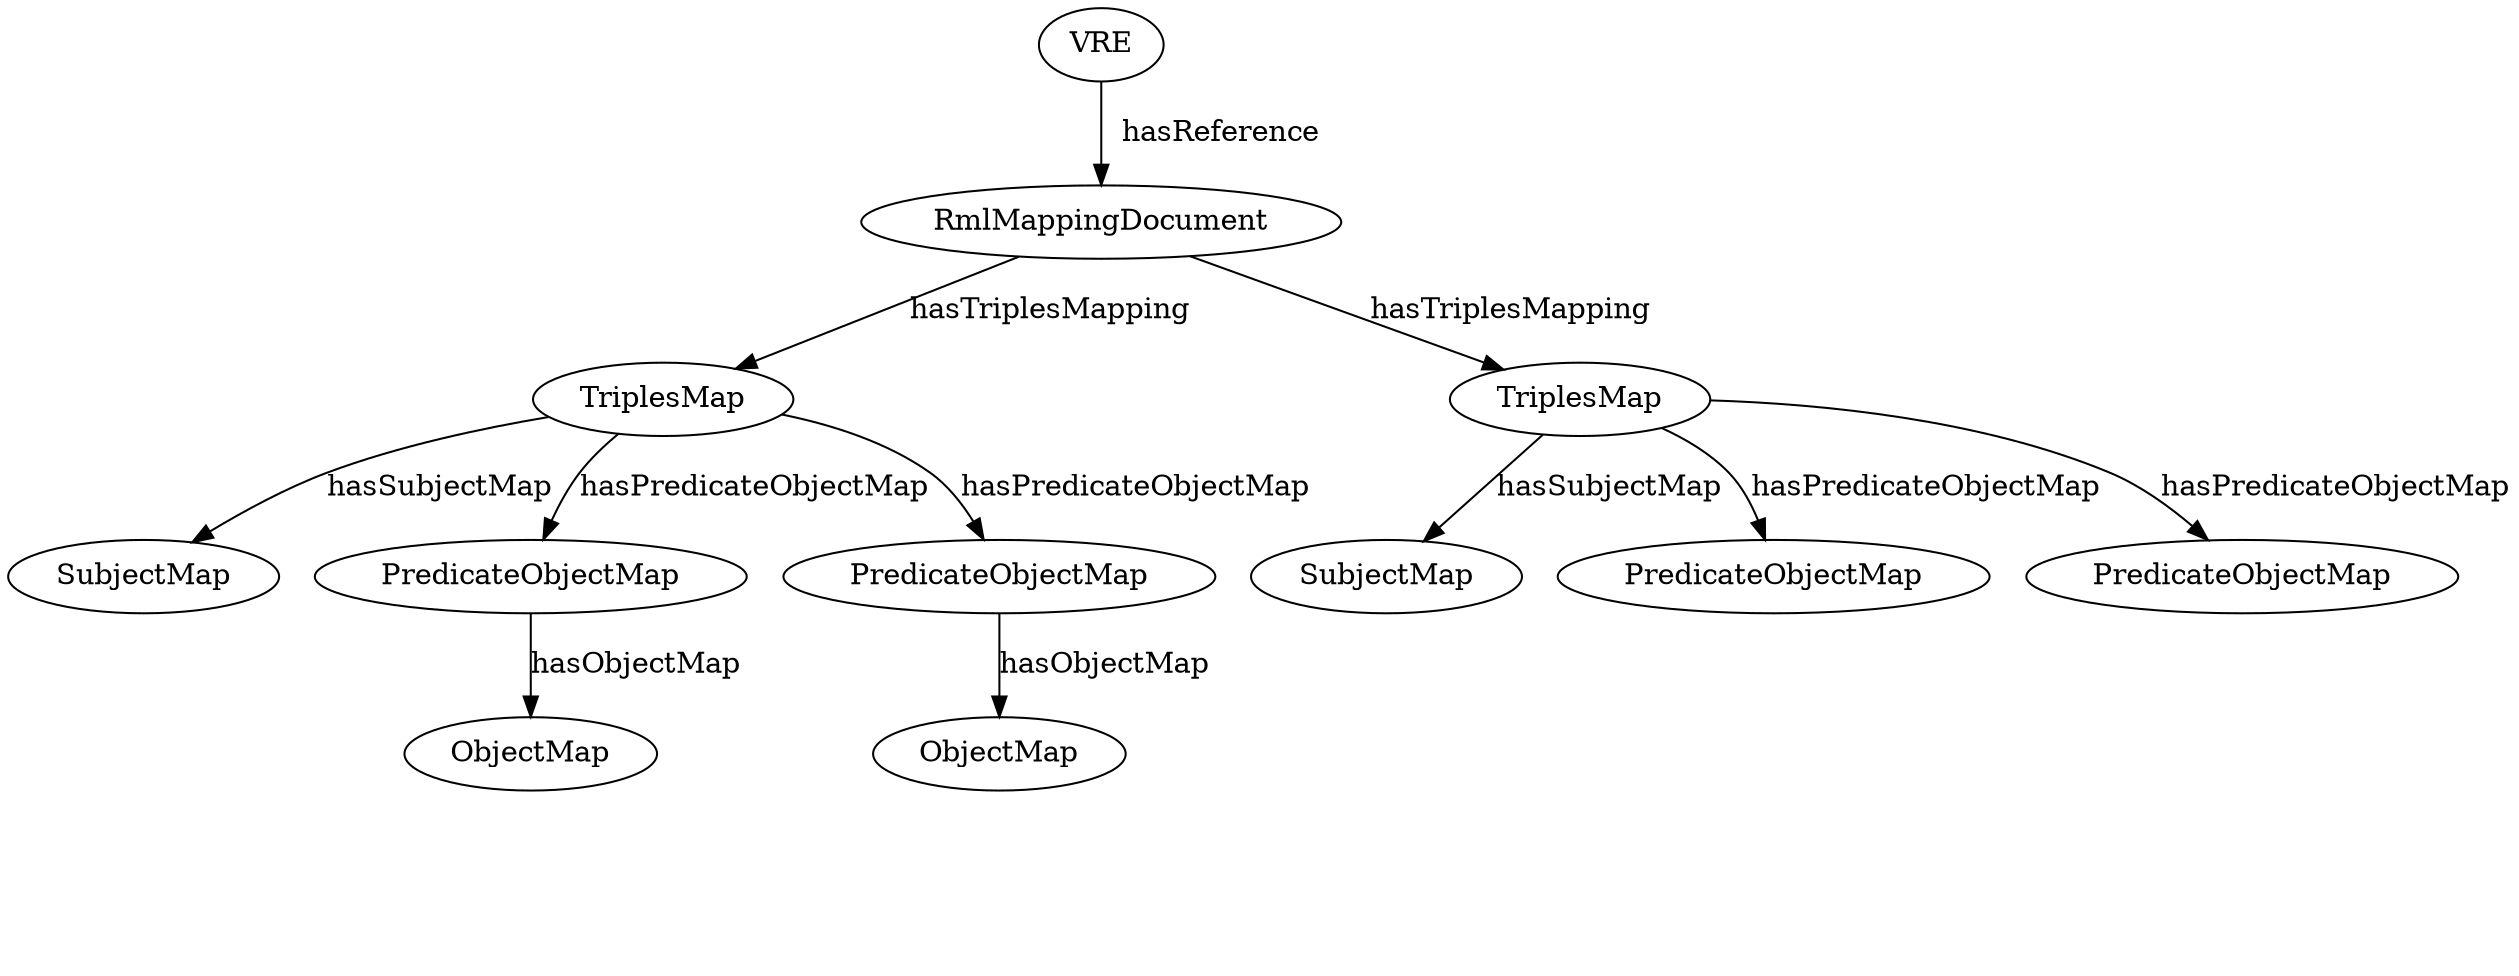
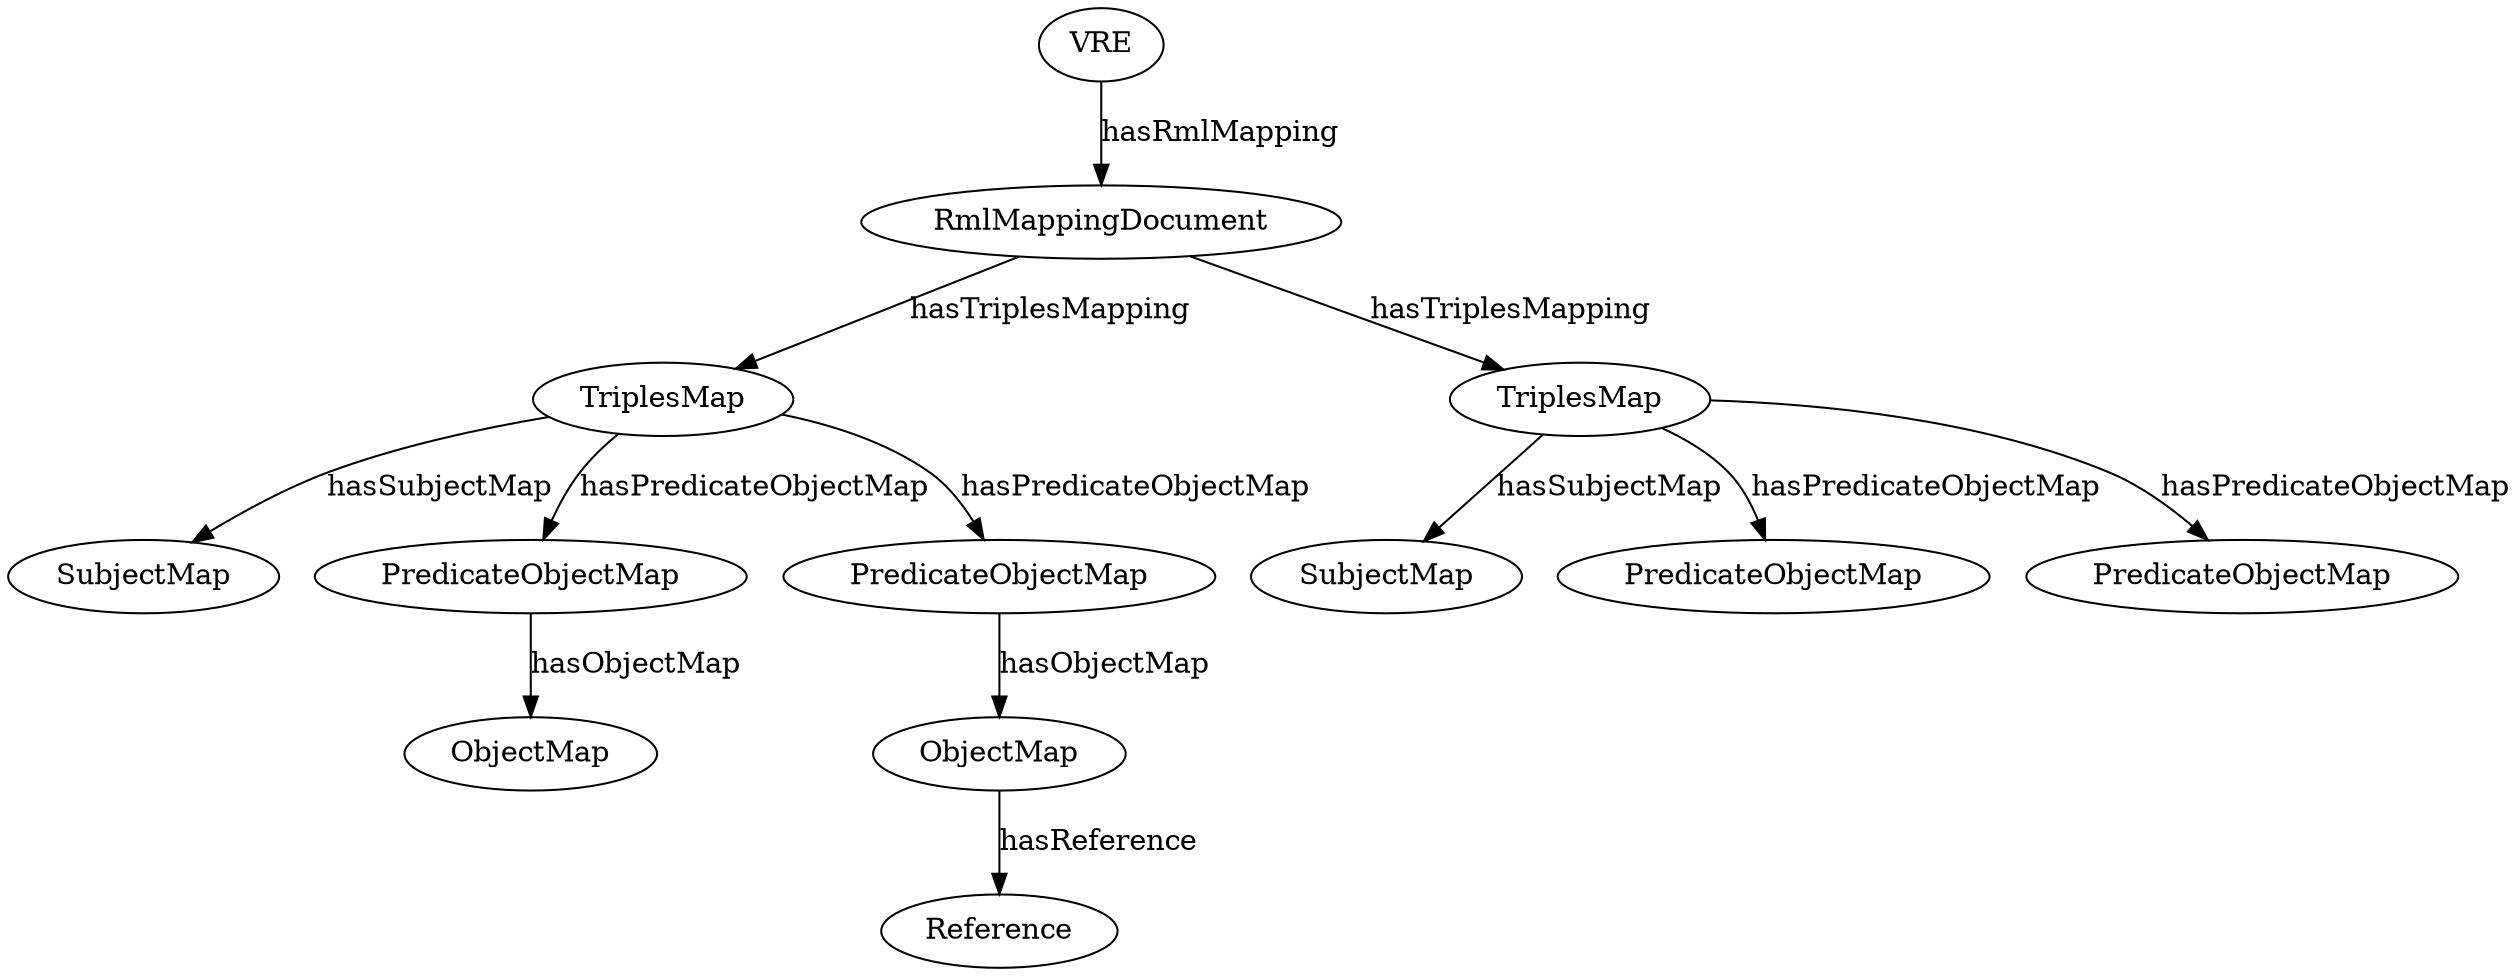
  digraph {
    VRE
    RmlMappingDocument
    n3 [label=TriplesMap]
    n4 [label=TriplesMap]
    n5 [label=SubjectMap]
    n6 [label=PredicateObjectMap]
    n7 [label=PredicateObjectMap]
    n8 [label=SubjectMap]
    n9 [label=PredicateObjectMap]
    n10 [label=PredicateObjectMap]
    n11 [label=ObjectMap]
    n12 [label=ObjectMap]
-   VRE -> RmlMappingDocument [label=hasReference]
+   Reference
+   VRE -> RmlMappingDocument [label=hasRmlMapping]
    RmlMappingDocument -> n3 [label=hasTriplesMapping]
    RmlMappingDocument -> n4 [label=hasTriplesMapping]
    n3 -> n5 [label=hasSubjectMap]
    n3 -> n6 [label=hasPredicateObjectMap]
    n3 -> n7 [label=hasPredicateObjectMap]
    n4 -> n8 [label=hasSubjectMap]
    n4 -> n9 [label=hasPredicateObjectMap]
    n4 -> n10 [label=hasPredicateObjectMap]
    n6 -> n11 [label=hasObjectMap]
    n7 -> n12 [label=hasObjectMap]
+   n12 -> Reference [label=hasReference]
  }
